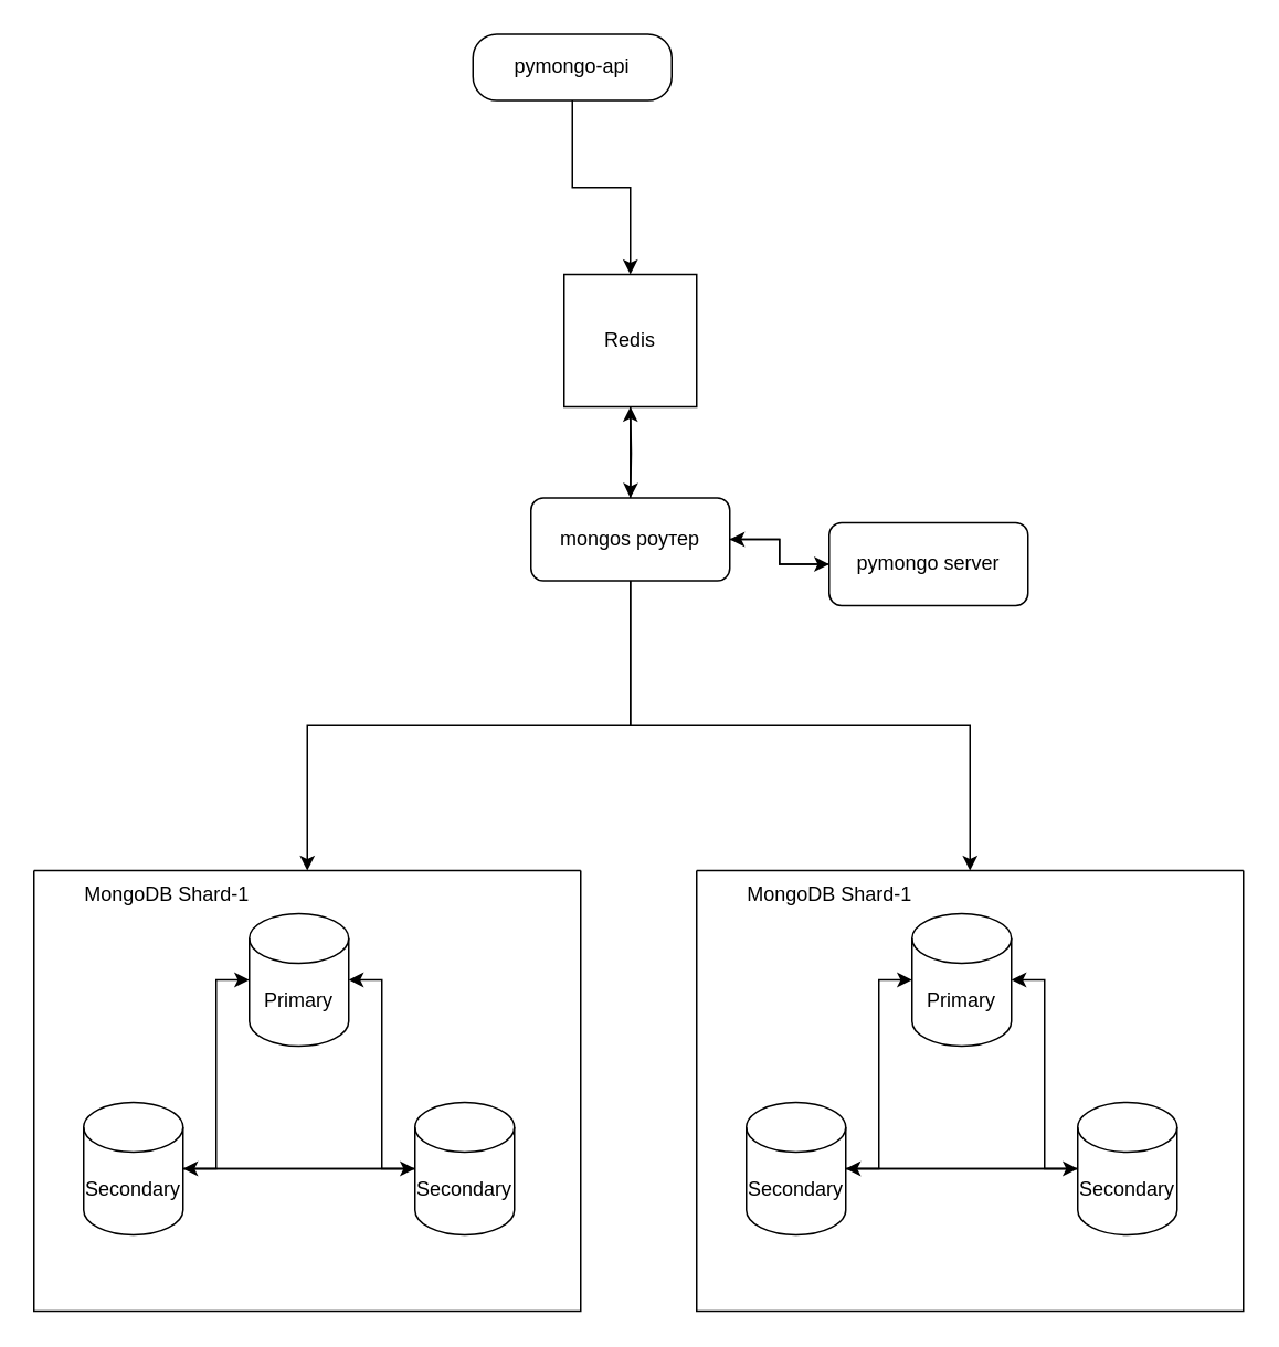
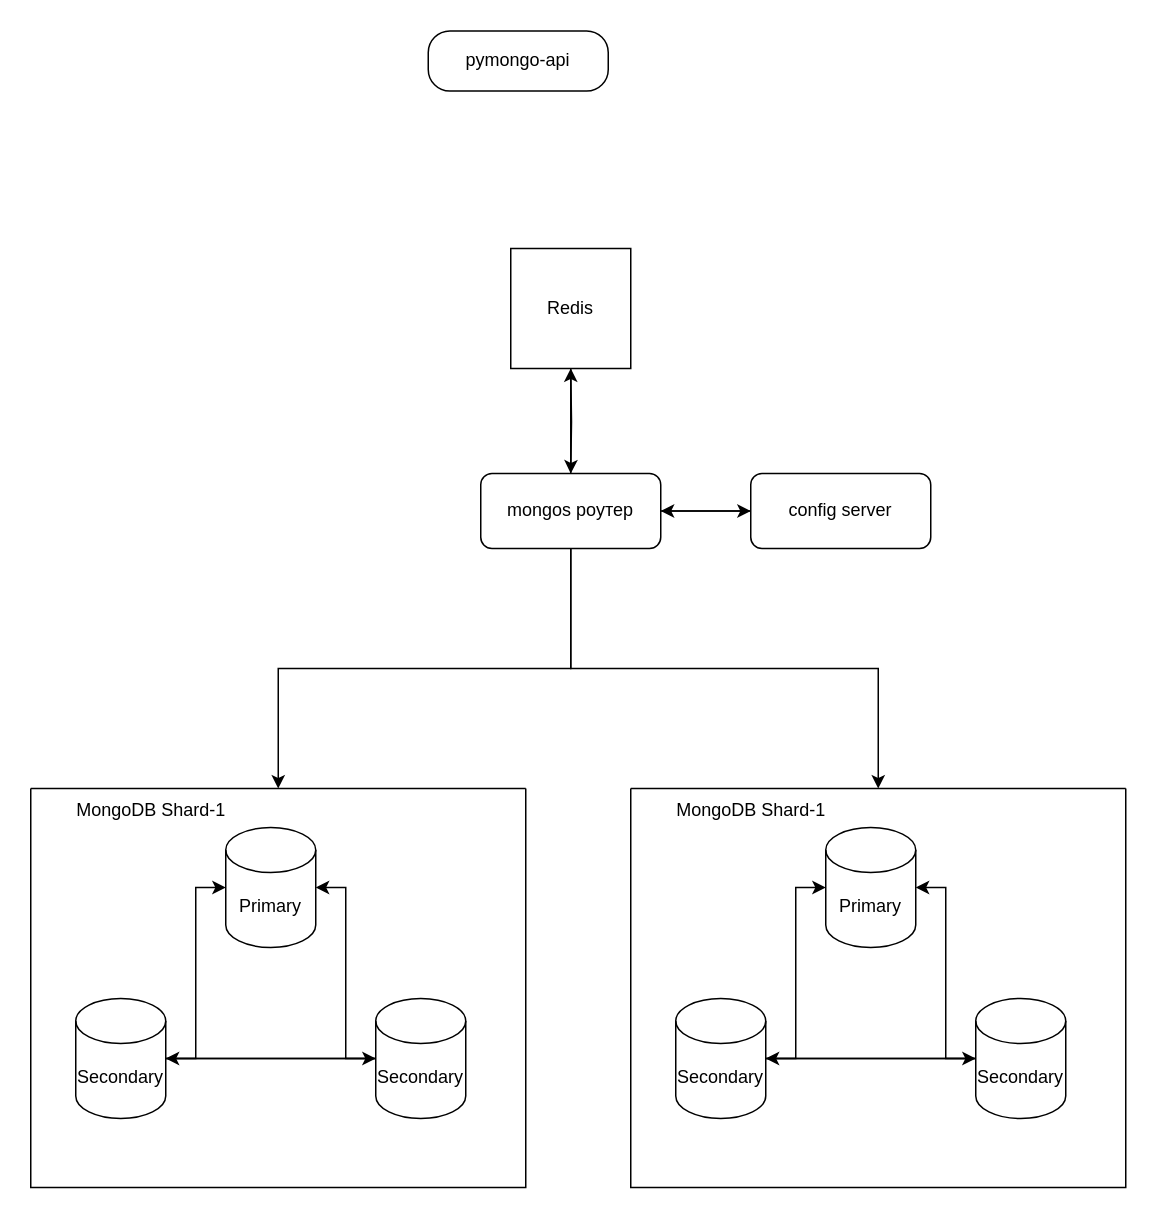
  <mxCell id="0" />
  <mxCell id="1" parent="0" />
- <mxCell id="2" style="edgeStyle=orthogonalEdgeStyle;rounded=0;orthogonalLoop=1;jettySize=auto;html=1;entryX=0.5;entryY=0;entryDx=0;entryDy=0;" edge="1" parent="1" source="3" target="30"><mxGeometry relative="1" as="geometry"><mxPoint x="380" y="5" as="targetPoint" /></mxGeometry></mxCell>
  <mxCell id="3" value="pymongo-api" style="rounded=1;whiteSpace=wrap;html=1;arcSize=36;" parent="1" vertex="1"><mxGeometry x="285" y="20" width="120" height="40" as="geometry" /></mxCell>
  <mxCell id="4" value="" style="swimlane;startSize=0;" vertex="1" parent="1"><mxGeometry x="20" y="525" width="330" height="266" as="geometry"><mxRectangle x="120" y="300" width="50" height="40" as="alternateBounds" /></mxGeometry></mxCell>
  <mxCell id="5" value="Primary" style="shape=cylinder3;whiteSpace=wrap;html=1;boundedLbl=1;backgroundOutline=1;size=15;" parent="4" vertex="1"><mxGeometry x="130" y="26" width="60" height="80" as="geometry" /></mxCell>
  <mxCell id="6" value="Secondary" style="shape=cylinder3;whiteSpace=wrap;html=1;boundedLbl=1;backgroundOutline=1;size=15;" parent="4" vertex="1"><mxGeometry x="30" y="140" width="60" height="80" as="geometry" /></mxCell>
  <mxCell id="7" style="edgeStyle=orthogonalEdgeStyle;rounded=0;orthogonalLoop=1;jettySize=auto;html=1;" edge="1" parent="4" source="8" target="6"><mxGeometry relative="1" as="geometry" /></mxCell>
  <mxCell id="8" value="Secondary" style="shape=cylinder3;whiteSpace=wrap;html=1;boundedLbl=1;backgroundOutline=1;size=15;" vertex="1" parent="4"><mxGeometry x="230" y="140" width="60" height="80" as="geometry" /></mxCell>
  <mxCell id="9" style="edgeStyle=orthogonalEdgeStyle;rounded=0;orthogonalLoop=1;jettySize=auto;html=1;entryX=0;entryY=0.5;entryDx=0;entryDy=0;entryPerimeter=0;" edge="1" parent="4" source="6" target="5"><mxGeometry relative="1" as="geometry" /></mxCell>
  <mxCell id="10" style="edgeStyle=orthogonalEdgeStyle;rounded=0;orthogonalLoop=1;jettySize=auto;html=1;entryX=1;entryY=0.5;entryDx=0;entryDy=0;entryPerimeter=0;" edge="1" parent="4" source="8" target="5"><mxGeometry relative="1" as="geometry" /></mxCell>
  <mxCell id="11" style="edgeStyle=orthogonalEdgeStyle;rounded=0;orthogonalLoop=1;jettySize=auto;html=1;entryX=0;entryY=0.5;entryDx=0;entryDy=0;entryPerimeter=0;" edge="1" parent="4" source="6" target="8"><mxGeometry relative="1" as="geometry" /></mxCell>
  <mxCell id="12" value="MongoDB Shard-1" style="text;html=1;align=center;verticalAlign=middle;resizable=0;points=[];autosize=1;strokeColor=none;fillColor=none;" vertex="1" parent="4"><mxGeometry x="20" width="120" height="30" as="geometry" /></mxCell>
  <mxCell id="13" value="" style="swimlane;startSize=0;" vertex="1" parent="1"><mxGeometry x="420" y="525" width="330" height="266" as="geometry"><mxRectangle x="130" y="414" width="50" height="40" as="alternateBounds" /></mxGeometry></mxCell>
  <mxCell id="14" value="Primary" style="shape=cylinder3;whiteSpace=wrap;html=1;boundedLbl=1;backgroundOutline=1;size=15;" vertex="1" parent="13"><mxGeometry x="130" y="26" width="60" height="80" as="geometry" /></mxCell>
  <mxCell id="15" value="Secondary" style="shape=cylinder3;whiteSpace=wrap;html=1;boundedLbl=1;backgroundOutline=1;size=15;" vertex="1" parent="13"><mxGeometry x="30" y="140" width="60" height="80" as="geometry" /></mxCell>
  <mxCell id="16" style="edgeStyle=orthogonalEdgeStyle;rounded=0;orthogonalLoop=1;jettySize=auto;html=1;" edge="1" parent="13" source="17" target="15"><mxGeometry relative="1" as="geometry" /></mxCell>
  <mxCell id="17" value="Secondary" style="shape=cylinder3;whiteSpace=wrap;html=1;boundedLbl=1;backgroundOutline=1;size=15;" vertex="1" parent="13"><mxGeometry x="230" y="140" width="60" height="80" as="geometry" /></mxCell>
  <mxCell id="18" style="edgeStyle=orthogonalEdgeStyle;rounded=0;orthogonalLoop=1;jettySize=auto;html=1;entryX=0;entryY=0.5;entryDx=0;entryDy=0;entryPerimeter=0;" edge="1" parent="13" source="15" target="14"><mxGeometry relative="1" as="geometry" /></mxCell>
  <mxCell id="19" style="edgeStyle=orthogonalEdgeStyle;rounded=0;orthogonalLoop=1;jettySize=auto;html=1;entryX=1;entryY=0.5;entryDx=0;entryDy=0;entryPerimeter=0;" edge="1" parent="13" source="17" target="14"><mxGeometry relative="1" as="geometry" /></mxCell>
  <mxCell id="20" style="edgeStyle=orthogonalEdgeStyle;rounded=0;orthogonalLoop=1;jettySize=auto;html=1;entryX=0;entryY=0.5;entryDx=0;entryDy=0;entryPerimeter=0;" edge="1" parent="13" source="15" target="17"><mxGeometry relative="1" as="geometry" /></mxCell>
  <mxCell id="21" value="MongoDB Shard-1" style="text;html=1;align=center;verticalAlign=middle;resizable=0;points=[];autosize=1;strokeColor=none;fillColor=none;" vertex="1" parent="13"><mxGeometry x="20" width="120" height="30" as="geometry" /></mxCell>
  <mxCell id="22" style="edgeStyle=orthogonalEdgeStyle;rounded=0;orthogonalLoop=1;jettySize=auto;html=1;" edge="1" parent="1" source="26" target="4"><mxGeometry relative="1" as="geometry"><mxPoint x="200" y="655" as="targetPoint" /></mxGeometry></mxCell>
  <mxCell id="23" style="edgeStyle=orthogonalEdgeStyle;rounded=0;orthogonalLoop=1;jettySize=auto;html=1;" edge="1" parent="1" source="26" target="13"><mxGeometry relative="1" as="geometry" /></mxCell>
  <mxCell id="24" value="" style="edgeStyle=orthogonalEdgeStyle;rounded=0;orthogonalLoop=1;jettySize=auto;html=1;" edge="1" parent="1" source="26" target="28"><mxGeometry relative="1" as="geometry" /></mxCell>
  <mxCell id="25" style="edgeStyle=orthogonalEdgeStyle;rounded=0;orthogonalLoop=1;jettySize=auto;html=1;entryX=0.5;entryY=1;entryDx=0;entryDy=0;" edge="1" parent="1" source="26"><mxGeometry relative="1" as="geometry"><mxPoint x="380" y="245" as="targetPoint" /></mxGeometry></mxCell>
- <mxCell id="26" value="mongos роутер" style="rounded=1;whiteSpace=wrap;html=1;" vertex="1" parent="1"><mxGeometry x="320" y="300" width="120" height="50" as="geometry" /></mxCell>
+ <mxCell id="26" value="mongos роутер" style="rounded=1;whiteSpace=wrap;html=1;" vertex="1" parent="1"><mxGeometry x="320" y="315" width="120" height="50" as="geometry" /></mxCell>
  <mxCell id="27" style="edgeStyle=orthogonalEdgeStyle;rounded=0;orthogonalLoop=1;jettySize=auto;html=1;" edge="1" parent="1" source="28" target="26"><mxGeometry relative="1" as="geometry" /></mxCell>
- <mxCell id="28" value="pymongo server" style="rounded=1;whiteSpace=wrap;html=1;" vertex="1" parent="1"><mxGeometry x="500" y="315" width="120" height="50" as="geometry" /></mxCell>
+ <mxCell id="28" value="config server" style="rounded=1;whiteSpace=wrap;html=1;" vertex="1" parent="1"><mxGeometry x="500" y="315" width="120" height="50" as="geometry" /></mxCell>
  <mxCell id="29" style="edgeStyle=orthogonalEdgeStyle;rounded=0;orthogonalLoop=1;jettySize=auto;html=1;entryX=0.5;entryY=0;entryDx=0;entryDy=0;" edge="1" parent="1" target="26"><mxGeometry relative="1" as="geometry"><mxPoint x="380" y="245" as="sourcePoint" /></mxGeometry></mxCell>
  <mxCell id="30" value="Redis" style="whiteSpace=wrap;html=1;aspect=fixed;" vertex="1" parent="1"><mxGeometry x="340" y="165" width="80" height="80" as="geometry" /></mxCell>
